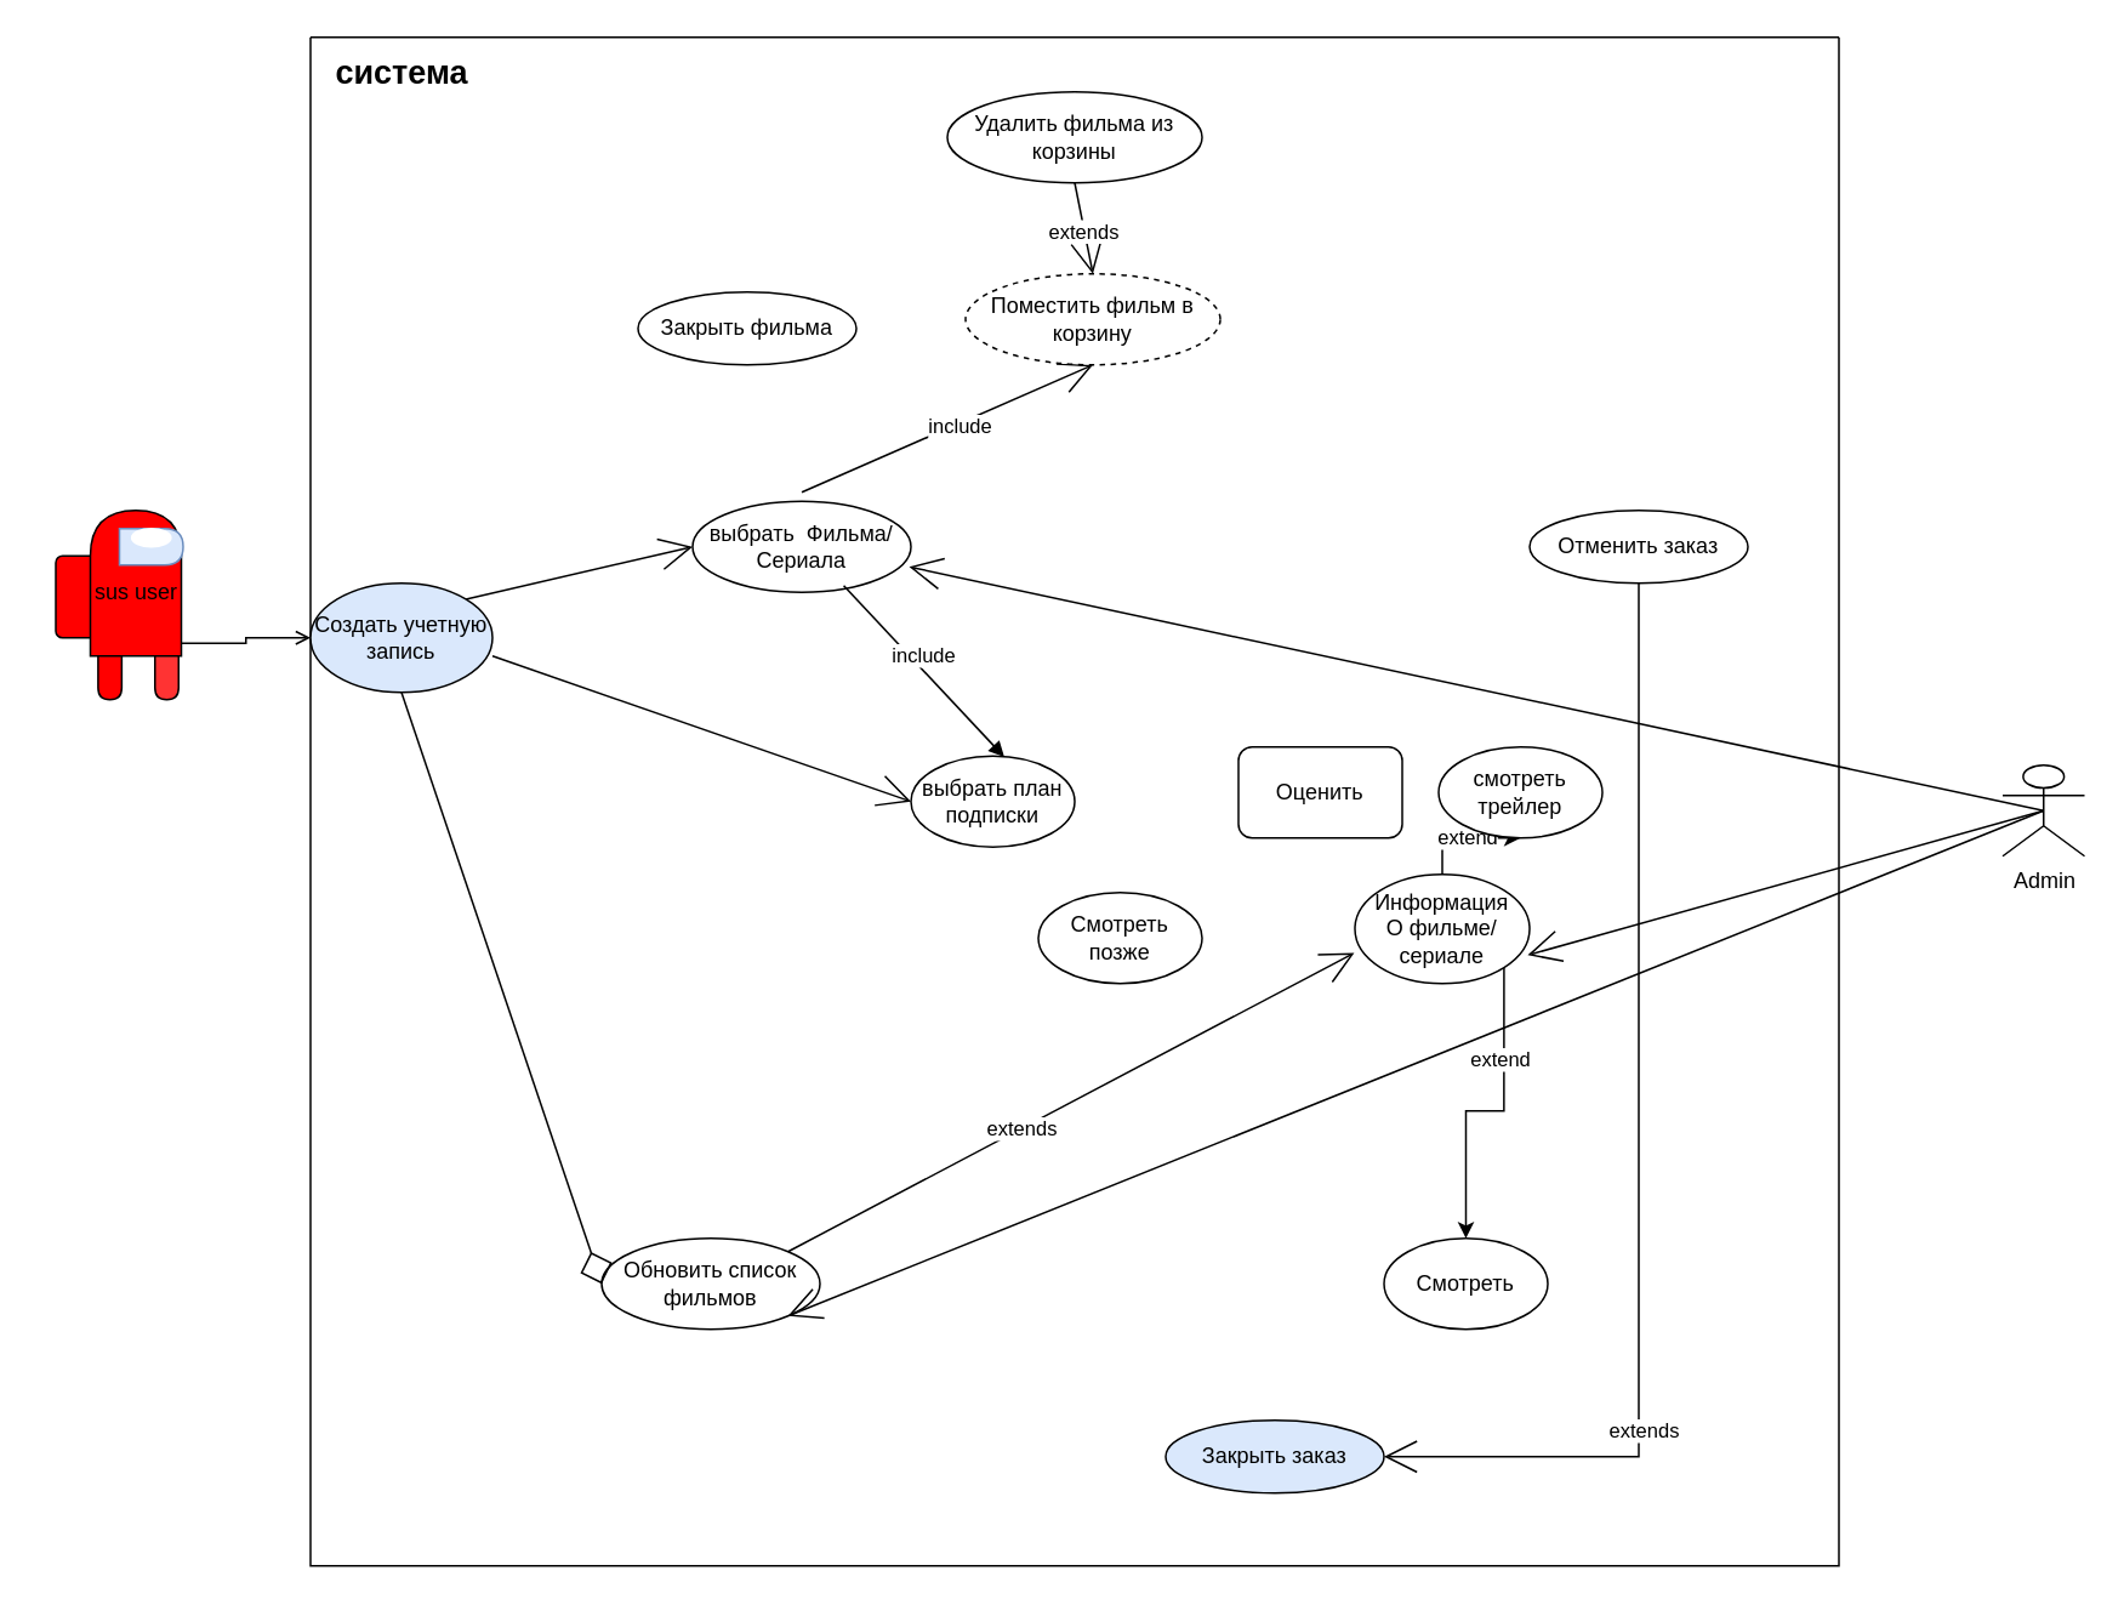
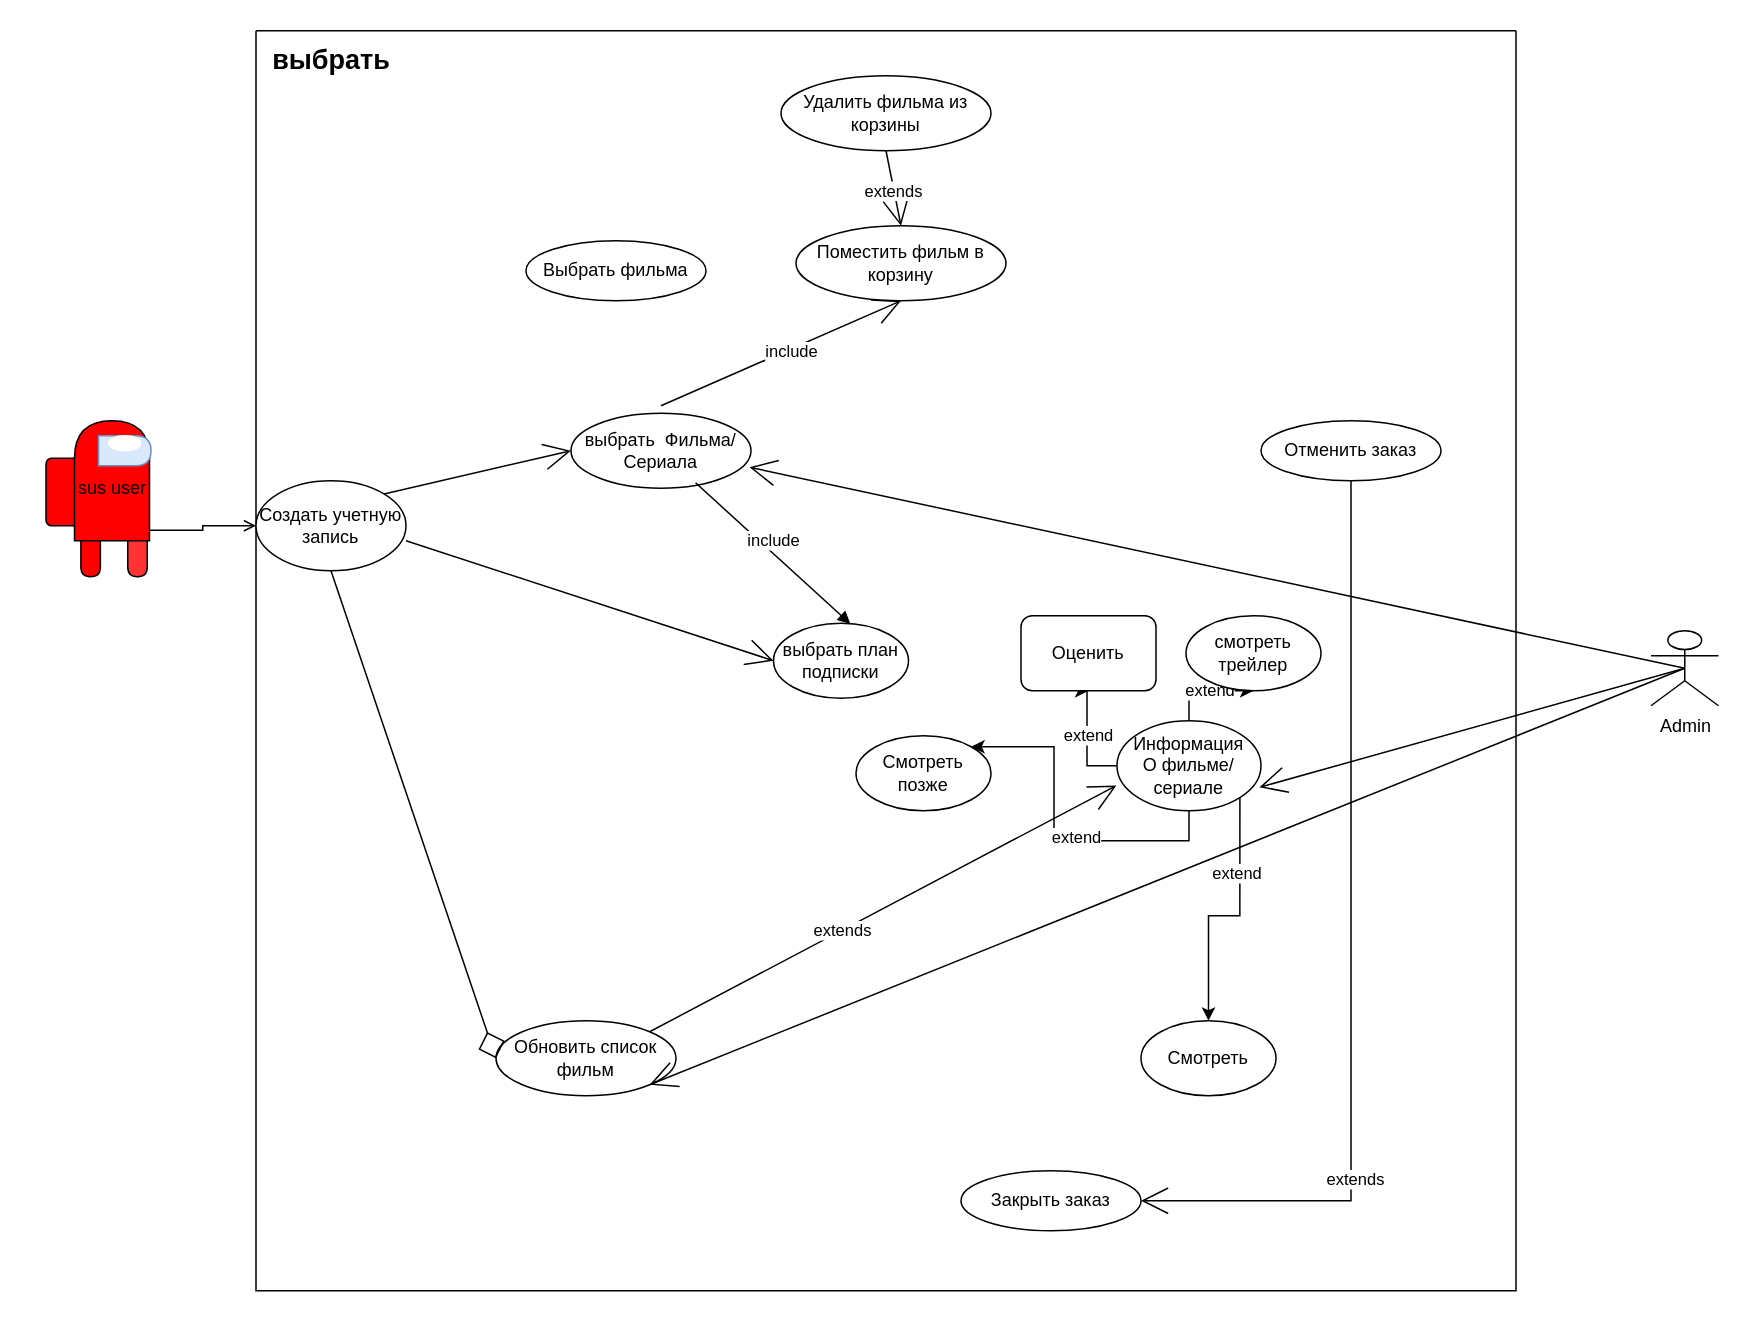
  <mxCell id="0" />
  <mxCell id="1" parent="0" />
  <mxCell id="2" value="" style="endArrow=open;endSize=16;endFill=0;html=1;rounded=0;entryX=0.5;entryY=1;entryDx=0;entryDy=0;exitX=0.5;exitY=0;exitDx=0;exitDy=0;" parent="1" target="9" edge="1"><mxGeometry width="160" relative="1" as="geometry"><mxPoint x="440" y="270" as="sourcePoint" /><mxPoint x="570" y="160" as="targetPoint" /></mxGeometry></mxCell>
  <mxCell id="3" value="include" style="edgeLabel;html=1;align=center;verticalAlign=middle;resizable=0;points=[];" parent="2" vertex="1" connectable="0"><mxGeometry x="0.075" y="-1" relative="1" as="geometry"><mxPoint as="offset" /></mxGeometry></mxCell>
  <mxCell id="4" value="" style="endArrow=open;endSize=16;endFill=0;html=1;rounded=0;exitX=0.5;exitY=0.5;exitDx=0;exitDy=0;exitPerimeter=0;entryX=0.992;entryY=0.72;entryDx=0;entryDy=0;entryPerimeter=0;" parent="1" target="15" edge="1" source="47"><mxGeometry width="160" relative="1" as="geometry"><mxPoint x="1080" y="440" as="sourcePoint" /><mxPoint x="482.426" y="304.142" as="targetPoint" /></mxGeometry></mxCell>
  <mxCell id="5" value="" style="swimlane;startSize=0;" parent="1" vertex="1"><mxGeometry x="170" y="20" width="840" height="840" as="geometry" /></mxCell>
- <mxCell id="6" value="Обновить список фильмов" style="ellipse;whiteSpace=wrap;html=1;" parent="5" vertex="1"><mxGeometry x="160" y="660" width="120" height="50" as="geometry" /></mxCell>
+ <mxCell id="6" value="Обновить список фильм" style="ellipse;whiteSpace=wrap;html=1;" parent="5" vertex="1"><mxGeometry x="160" y="660" width="120" height="50" as="geometry" /></mxCell>
  <mxCell id="7" value="" style="endArrow=open;endSize=16;endFill=0;html=1;rounded=0;entryX=-0.004;entryY=0.72;entryDx=0;entryDy=0;exitX=1;exitY=0;exitDx=0;exitDy=0;entryPerimeter=0;" parent="5" source="6" target="29" edge="1"><mxGeometry width="160" relative="1" as="geometry"><mxPoint x="590" y="500" as="sourcePoint" /><mxPoint x="560" y="495.0" as="targetPoint" /></mxGeometry></mxCell>
  <mxCell id="8" value="extends" style="edgeLabel;html=1;align=center;verticalAlign=middle;resizable=0;points=[];" parent="7" vertex="1" connectable="0"><mxGeometry x="-0.178" relative="1" as="geometry"><mxPoint as="offset" /></mxGeometry></mxCell>
- <mxCell id="9" value="Поместить фильм в корзину" style="ellipse;whiteSpace=wrap;html=1;dashed=1;" parent="5" vertex="1"><mxGeometry x="360" y="130" width="140" height="50" as="geometry" /></mxCell>
+ <mxCell id="9" value="Поместить фильм в корзину" style="ellipse;whiteSpace=wrap;html=1;" parent="5" vertex="1"><mxGeometry x="360" y="130" width="140" height="50" as="geometry" /></mxCell>
  <mxCell id="10" value="Удалить фильма&amp;nbsp;из корзины" style="ellipse;whiteSpace=wrap;html=1;" parent="5" vertex="1"><mxGeometry x="350" y="30" width="140" height="50" as="geometry" /></mxCell>
  <mxCell id="11" value="" style="endArrow=open;endSize=16;endFill=0;html=1;rounded=0;entryX=0.5;entryY=0;entryDx=0;entryDy=0;exitX=0.5;exitY=1;exitDx=0;exitDy=0;" parent="5" source="10" target="9" edge="1"><mxGeometry width="160" relative="1" as="geometry"><mxPoint x="380" y="90" as="sourcePoint" /><mxPoint x="370" y="321" as="targetPoint" /></mxGeometry></mxCell>
  <mxCell id="12" value="extends" style="edgeLabel;html=1;align=center;verticalAlign=middle;resizable=0;points=[];" parent="11" vertex="1" connectable="0"><mxGeometry x="0.075" y="-1" relative="1" as="geometry"><mxPoint as="offset" /></mxGeometry></mxCell>
- <mxCell id="13" value="Закрыть фильма" style="ellipse;whiteSpace=wrap;html=1;" parent="5" vertex="1"><mxGeometry x="180" y="140" width="120" height="40" as="geometry" /></mxCell>
- <mxCell id="14" value="Закрыть заказ" style="ellipse;whiteSpace=wrap;html=1;fillColor=#dae8fc;" parent="5" vertex="1"><mxGeometry x="470" y="760" width="120" height="40" as="geometry" /></mxCell>
+ <mxCell id="13" value="Выбрать фильма" style="ellipse;whiteSpace=wrap;html=1;" parent="5" vertex="1"><mxGeometry x="180" y="140" width="120" height="40" as="geometry" /></mxCell>
+ <mxCell id="14" value="Закрыть заказ" style="ellipse;whiteSpace=wrap;html=1;" parent="5" vertex="1"><mxGeometry x="470" y="760" width="120" height="40" as="geometry" /></mxCell>
  <mxCell id="15" value="выбрать&amp;nbsp; Фильма/Сериала" style="ellipse;whiteSpace=wrap;html=1;" parent="5" vertex="1"><mxGeometry x="210" y="255" width="120" height="50" as="geometry" /></mxCell>
- <mxCell id="16" value="&lt;b&gt;&lt;font style=&quot;font-size: 18px;&quot;&gt;система&lt;/font&gt;&lt;/b&gt;" style="text;html=1;align=center;verticalAlign=middle;resizable=0;points=[];autosize=1;strokeColor=none;fillColor=none;" parent="5" vertex="1"><mxGeometry width="100" height="40" as="geometry" /></mxCell>
- <mxCell id="17" value="Создать учетную запись" style="ellipse;whiteSpace=wrap;html=1;fillColor=#dae8fc;" parent="5" vertex="1"><mxGeometry y="300" width="100" height="60" as="geometry" /></mxCell>
+ <mxCell id="16" value="&lt;b&gt;&lt;font style=&quot;font-size: 18px;&quot;&gt;выбрать&lt;/font&gt;&lt;/b&gt;" style="text;html=1;align=center;verticalAlign=middle;resizable=0;points=[];autosize=1;strokeColor=none;fillColor=none;" parent="5" vertex="1"><mxGeometry width="100" height="40" as="geometry" /></mxCell>
+ <mxCell id="17" value="Создать учетную запись" style="ellipse;whiteSpace=wrap;html=1;" parent="5" vertex="1"><mxGeometry y="300" width="100" height="60" as="geometry" /></mxCell>
  <mxCell id="18" value="" style="endArrow=open;endSize=16;endFill=0;html=1;rounded=0;entryX=0;entryY=0.5;entryDx=0;entryDy=0;exitX=1;exitY=0;exitDx=0;exitDy=0;" parent="5" source="17" target="15" edge="1"><mxGeometry width="160" relative="1" as="geometry"><mxPoint x="-60" y="310" as="sourcePoint" /><mxPoint x="200" y="280" as="targetPoint" /></mxGeometry></mxCell>
  <mxCell id="19" value="" style="endArrow=open;endSize=16;endFill=0;html=1;rounded=0;entryX=0;entryY=0.5;entryDx=0;entryDy=0;" parent="5" target="34" edge="1"><mxGeometry width="160" relative="1" as="geometry"><mxPoint x="100" y="340" as="sourcePoint" /><mxPoint x="326.64" y="410.55" as="targetPoint" /></mxGeometry></mxCell>
  <mxCell id="20" value="" style="endArrow=diamond;endSize=16;endFill=0;html=1;rounded=0;exitX=0.5;exitY=1;exitDx=0;exitDy=0;entryX=0;entryY=0.5;entryDx=0;entryDy=0;" parent="5" source="17" target="6" edge="1"><mxGeometry width="160" relative="1" as="geometry"><mxPoint x="-80.0" y="300" as="sourcePoint" /><mxPoint x="217.323" y="427.427" as="targetPoint" /></mxGeometry></mxCell>
  <mxCell id="21" style="edgeStyle=orthogonalEdgeStyle;rounded=0;orthogonalLoop=1;jettySize=auto;html=1;exitX=1;exitY=1;exitDx=0;exitDy=0;" parent="5" source="29" target="36" edge="1"><mxGeometry relative="1" as="geometry" /></mxCell>
  <mxCell id="22" value="extend" style="edgeLabel;html=1;align=center;verticalAlign=middle;resizable=0;points=[];" parent="21" vertex="1" connectable="0"><mxGeometry x="-0.416" y="-2" relative="1" as="geometry"><mxPoint as="offset" /></mxGeometry></mxCell>
+ <mxCell id="23" style="edgeStyle=orthogonalEdgeStyle;rounded=0;orthogonalLoop=1;jettySize=auto;html=1;exitX=0;exitY=0.5;exitDx=0;exitDy=0;" parent="5" source="29" target="37" edge="1"><mxGeometry relative="1" as="geometry" /></mxCell>
+ <mxCell id="24" value="extend" style="edgeLabel;html=1;align=center;verticalAlign=middle;resizable=0;points=[];" parent="23" vertex="1" connectable="0"><mxGeometry x="0.165" relative="1" as="geometry"><mxPoint as="offset" /></mxGeometry></mxCell>
  <mxCell id="25" style="edgeStyle=orthogonalEdgeStyle;rounded=0;orthogonalLoop=1;jettySize=auto;html=1;exitX=0.5;exitY=0;exitDx=0;exitDy=0;" parent="5" source="29" target="38" edge="1"><mxGeometry relative="1" as="geometry" /></mxCell>
  <mxCell id="26" value="extend" style="edgeLabel;html=1;align=center;verticalAlign=middle;resizable=0;points=[];" parent="25" vertex="1" connectable="0"><mxGeometry x="0.057" y="1" relative="1" as="geometry"><mxPoint as="offset" /></mxGeometry></mxCell>
+ <mxCell id="27" style="edgeStyle=orthogonalEdgeStyle;rounded=0;orthogonalLoop=1;jettySize=auto;html=1;exitX=0.5;exitY=1;exitDx=0;exitDy=0;entryX=1;entryY=0;entryDx=0;entryDy=0;" parent="5" source="29" target="35" edge="1"><mxGeometry relative="1" as="geometry" /></mxCell>
+ <mxCell id="28" value="extend" style="edgeLabel;html=1;align=center;verticalAlign=middle;resizable=0;points=[];" parent="27" vertex="1" connectable="0"><mxGeometry x="-0.159" y="-3" relative="1" as="geometry"><mxPoint as="offset" /></mxGeometry></mxCell>
  <mxCell id="29" value="&lt;div&gt;Информация&lt;/div&gt;О фильме/сериале" style="ellipse;whiteSpace=wrap;html=1;" parent="5" vertex="1"><mxGeometry x="574" y="460" width="96" height="60" as="geometry" /></mxCell>
  <mxCell id="30" value="Отменить заказ" style="ellipse;whiteSpace=wrap;html=1;" parent="5" vertex="1"><mxGeometry x="670" y="260" width="120" height="40" as="geometry" /></mxCell>
  <mxCell id="31" style="edgeStyle=orthogonalEdgeStyle;rounded=0;orthogonalLoop=1;jettySize=auto;html=1;exitX=0.5;exitY=1;exitDx=0;exitDy=0;entryX=1;entryY=0.5;entryDx=0;entryDy=0;endArrow=open;endFill=0;endSize=16;" parent="5" source="30" target="14" edge="1"><mxGeometry relative="1" as="geometry" /></mxCell>
  <mxCell id="32" value="extends" style="edgeLabel;html=1;align=center;verticalAlign=middle;resizable=0;points=[];" parent="31" vertex="1" connectable="0"><mxGeometry x="0.501" y="2" relative="1" as="geometry"><mxPoint as="offset" /></mxGeometry></mxCell>
  <mxCell id="33" value="include" style="html=1;verticalAlign=bottom;endArrow=block;curved=0;rounded=0;entryX=0.57;entryY=0.01;entryDx=0;entryDy=0;entryPerimeter=0;exitX=0.692;exitY=0.927;exitDx=0;exitDy=0;exitPerimeter=0;" parent="5" source="15" target="34" edge="1"><mxGeometry width="80" relative="1" as="geometry"><mxPoint x="260" y="300" as="sourcePoint" /><mxPoint x="380.28" y="393.55" as="targetPoint" /></mxGeometry></mxCell>
- <mxCell id="34" value="выбрать план подписки" style="ellipse;whiteSpace=wrap;html=1;" parent="5" vertex="1"><mxGeometry x="330" y="395" width="90" height="50" as="geometry" /></mxCell>
+ <mxCell id="34" value="выбрать план подписки" style="ellipse;whiteSpace=wrap;html=1;" parent="5" vertex="1"><mxGeometry x="345" y="395" width="90" height="50" as="geometry" /></mxCell>
  <mxCell id="35" value="Смотреть позже" style="ellipse;whiteSpace=wrap;html=1;" parent="5" vertex="1"><mxGeometry x="400" y="470" width="90" height="50" as="geometry" /></mxCell>
  <mxCell id="36" value="Смотреть" style="ellipse;whiteSpace=wrap;html=1;" parent="5" vertex="1"><mxGeometry x="590" y="660" width="90" height="50" as="geometry" /></mxCell>
  <mxCell id="37" value="Оценить" style="whiteSpace=wrap;html=1;rounded=1;" parent="5" vertex="1"><mxGeometry x="510" y="390" width="90" height="50" as="geometry" /></mxCell>
  <mxCell id="38" value="смотреть трейлер" style="ellipse;whiteSpace=wrap;html=1;" parent="5" vertex="1"><mxGeometry x="620" y="390" width="90" height="50" as="geometry" /></mxCell>
  <mxCell id="39" value="" style="rounded=1;whiteSpace=wrap;html=1;rotation=90;fillColor=#ff0000;" parent="1" vertex="1"><mxGeometry x="20" y="315" width="45" height="25" as="geometry" /></mxCell>
  <mxCell id="40" value="" style="shape=delay;whiteSpace=wrap;html=1;rotation=-90;fillColor=#ff0000;" parent="1" vertex="1"><mxGeometry x="34" y="295" width="80" height="50" as="geometry" /></mxCell>
  <mxCell id="41" value="" style="shape=delay;whiteSpace=wrap;html=1;rotation=90;fillColor=#ff0000;" parent="1" vertex="1"><mxGeometry x="47.75" y="365.5" width="24" height="13" as="geometry" /></mxCell>
  <mxCell id="42" value="" style="shape=delay;whiteSpace=wrap;html=1;rotation=90;fillColor=#FF3333;" parent="1" vertex="1"><mxGeometry x="79" y="365.5" width="24" height="13" as="geometry" /></mxCell>
  <mxCell id="43" value="" style="shape=delay;whiteSpace=wrap;html=1;fillColor=#dae8fc;strokeColor=#6c8ebf;" parent="1" vertex="1"><mxGeometry x="65" y="290" width="35" height="20" as="geometry" /></mxCell>
  <mxCell id="44" value="" style="ellipse;whiteSpace=wrap;html=1;strokeColor=#ffffff;" parent="1" vertex="1"><mxGeometry x="71.75" y="290" width="21.5" height="10" as="geometry" /></mxCell>
  <mxCell id="45" value="sus user" style="text;html=1;align=center;verticalAlign=middle;resizable=0;points=[];autosize=1;strokeColor=none;fillColor=none;" parent="1" vertex="1"><mxGeometry x="39" y="310" width="70" height="30" as="geometry" /></mxCell>
  <mxCell id="46" style="edgeStyle=orthogonalEdgeStyle;rounded=0;orthogonalLoop=1;jettySize=auto;html=1;exitX=0.088;exitY=1.003;exitDx=0;exitDy=0;entryX=0;entryY=0.5;entryDx=0;entryDy=0;exitPerimeter=0;endArrow=open;endFill=0;" parent="1" source="40" target="17" edge="1"><mxGeometry relative="1" as="geometry" /></mxCell>
  <mxCell id="47" value="Admin" style="shape=umlActor;verticalLabelPosition=bottom;verticalAlign=top;html=1;" parent="1" vertex="1"><mxGeometry x="1100" y="420" width="45" height="50" as="geometry" /></mxCell>
  <mxCell id="48" value="" style="endArrow=open;endSize=16;endFill=0;html=1;rounded=0;entryX=1;entryY=1;entryDx=0;entryDy=0;exitX=0.5;exitY=0.5;exitDx=0;exitDy=0;exitPerimeter=0;" parent="1" source="47" target="6" edge="1"><mxGeometry width="160" relative="1" as="geometry"><mxPoint x="1090" y="450" as="sourcePoint" /><mxPoint x="855" y="505" as="targetPoint" /></mxGeometry></mxCell>
  <mxCell id="49" value="" style="endArrow=open;endSize=16;endFill=0;html=1;rounded=0;exitX=0.5;exitY=0.5;exitDx=0;exitDy=0;exitPerimeter=0;entryX=0.989;entryY=0.74;entryDx=0;entryDy=0;entryPerimeter=0;" parent="1" source="47" target="29" edge="1"><mxGeometry width="160" relative="1" as="geometry"><mxPoint x="1090" y="450" as="sourcePoint" /><mxPoint x="519" y="311" as="targetPoint" /></mxGeometry></mxCell>
